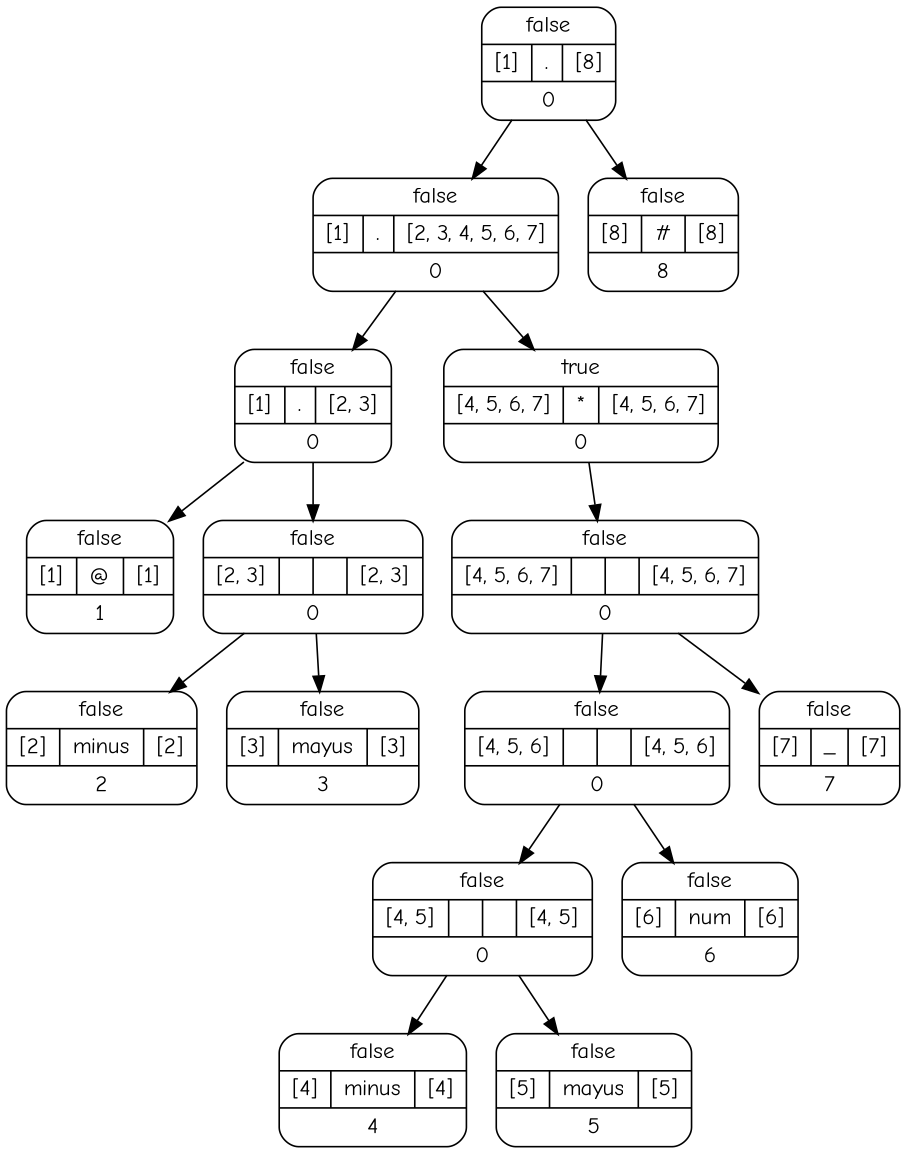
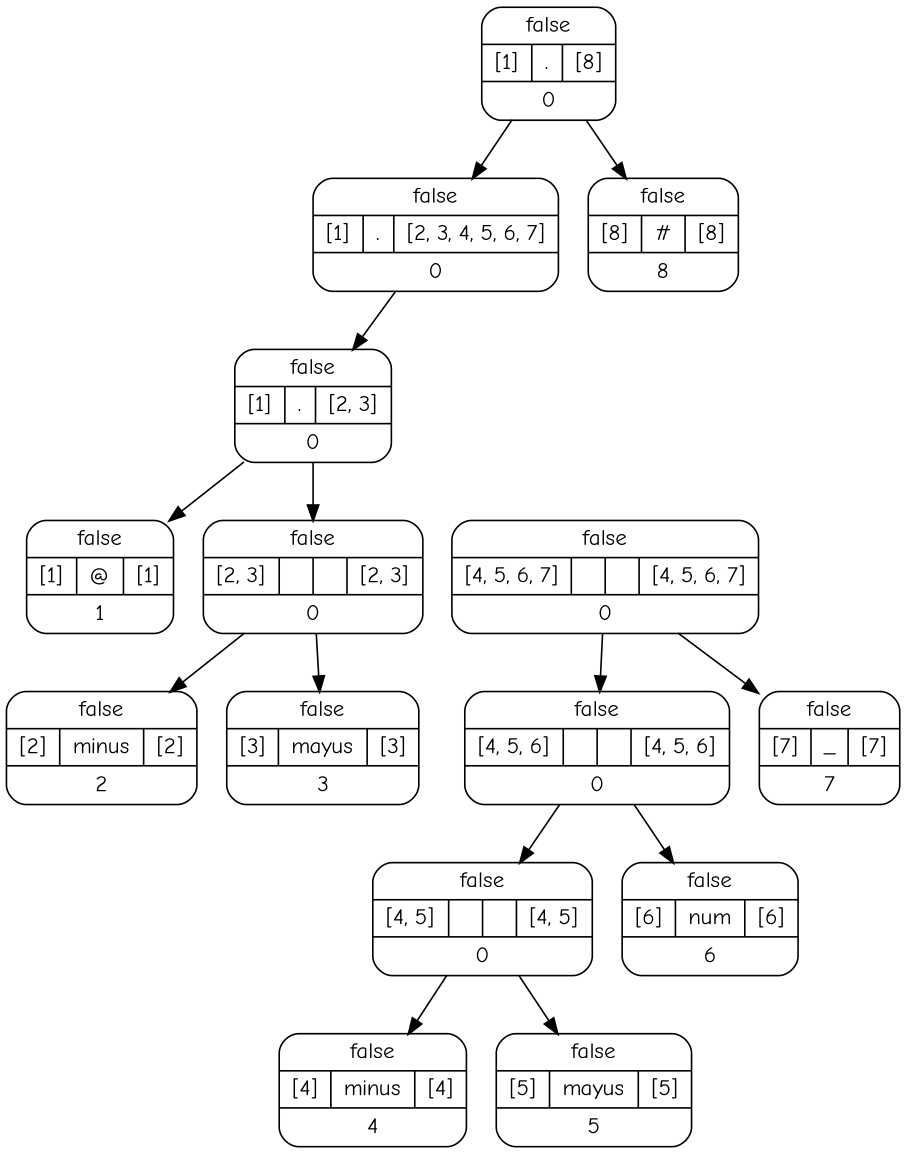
  digraph {
    fontname="Comic Neue"
    node [shape=record style=rounded fontname="Comic Neue"]
    edge [fontname="Comic Neue"]
    n1 [label="{false|{[1]|.|[8]}|0}"]
    n2 [label="{false|{[1]|.|[2, 3, 4, 5, 6, 7]}|0}"]
    n3 [label="{false|{[8]|#|[8]}|8}"]
    n4 [label="{false|{[1]|.|[2, 3]}|0}"]
-   n5 [label="{true|{[4, 5, 6, 7]|*|[4, 5, 6, 7]}|0}"]
    n6 [label="{false|{[1]|@|[1]}|1}"]
    n7 [label="{false|{[2, 3]|||[2, 3]}|0}"]
    n8 [label="{false|{[2]|minus|[2]}|2}"]
    n9 [label="{false|{[3]|mayus|[3]}|3}"]
    n10 [label="{false|{[4, 5, 6, 7]|||[4, 5, 6, 7]}|0}"]
    n11 [label="{false|{[4, 5, 6]|||[4, 5, 6]}|0}"]
    n12 [label="{false|{[7]|_|[7]}|7}"]
    n13 [label="{false|{[4, 5]|||[4, 5]}|0}"]
    n14 [label="{false|{[6]|num|[6]}|6}"]
    n15 [label="{false|{[4]|minus|[4]}|4}"]
    n16 [label="{false|{[5]|mayus|[5]}|5}"]
    n1 -> n2
    n1 -> n3
    n2 -> n4
-   n2 -> n5
    n4 -> n6
    n4 -> n7
-   n5 -> n10
    n7 -> n8
    n7 -> n9
    n10 -> n11
    n10 -> n12
    n11 -> n13
    n11 -> n14
    n13 -> n15
    n13 -> n16
  }
